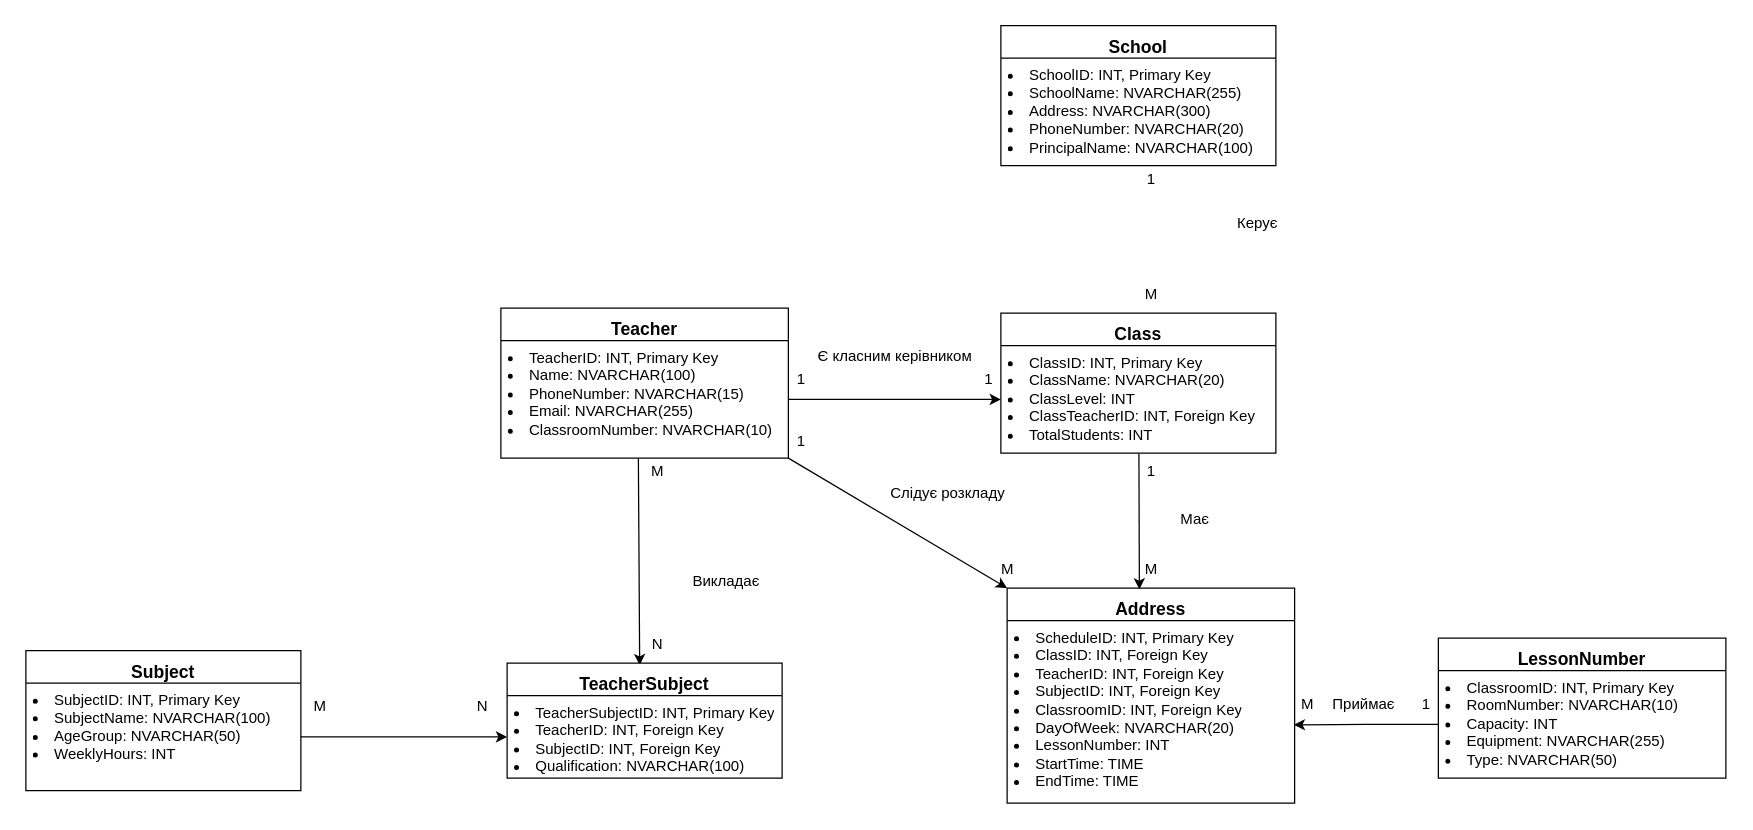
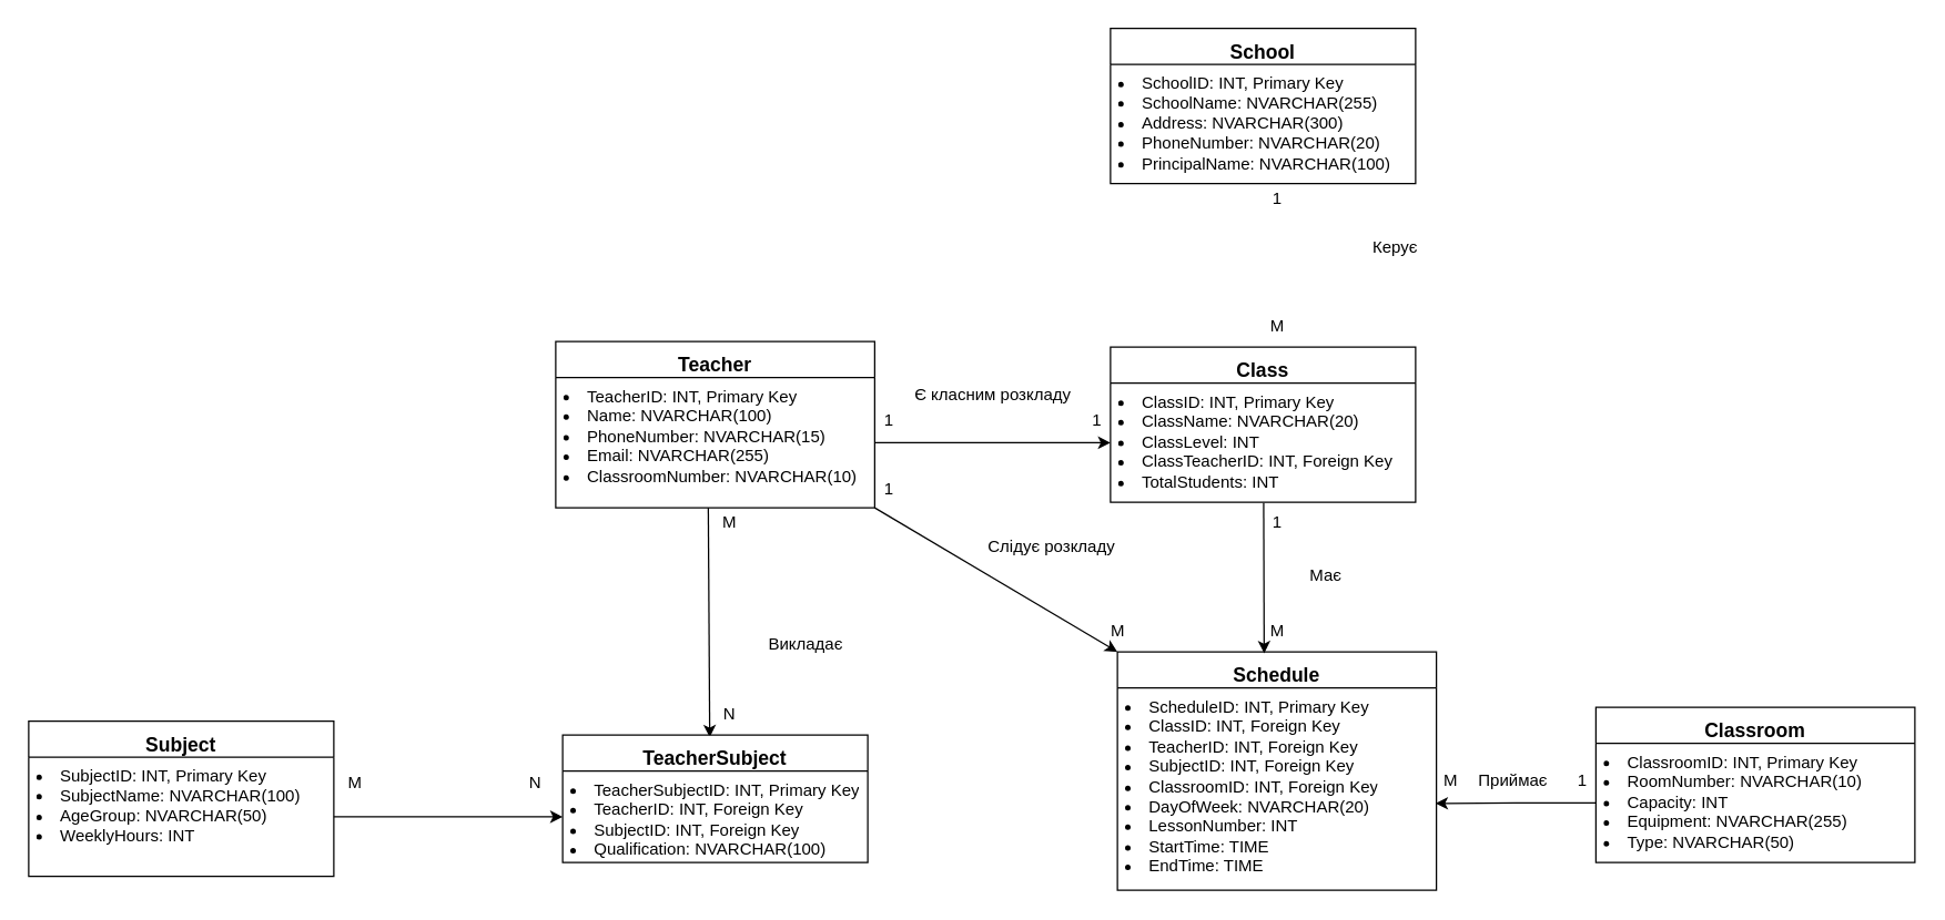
  <mxCell id="0" />
  <mxCell id="1" parent="0" />
  <mxCell id="2" value="&lt;h3 style=&quot;margin:0in;line-height:150%&quot;&gt;School&lt;/h3&gt;" style="swimlane;fontStyle=1;align=center;verticalAlign=top;childLayout=stackLayout;horizontal=1;startSize=26;horizontalStack=0;resizeParent=1;resizeParentMax=0;resizeLast=0;collapsible=1;marginBottom=0;whiteSpace=wrap;html=1;" vertex="1" parent="1"><mxGeometry x="800" y="20" width="220" height="112" as="geometry" /></mxCell>
  <mxCell id="3" value="&lt;li class=&quot;whitespace-normal break-words&quot;&gt;SchoolID: INT, Primary Key&lt;/li&gt;&lt;li class=&quot;whitespace-normal break-words&quot;&gt;SchoolName: NVARCHAR(255)&lt;/li&gt;&lt;li class=&quot;whitespace-normal break-words&quot;&gt;Address: NVARCHAR(300)&lt;/li&gt;&lt;li class=&quot;whitespace-normal break-words&quot;&gt;PhoneNumber: NVARCHAR(20)&lt;/li&gt;&lt;li class=&quot;whitespace-normal break-words&quot;&gt;PrincipalName: NVARCHAR(100)&lt;/li&gt;" style="text;strokeColor=none;fillColor=none;align=left;verticalAlign=top;spacingLeft=4;spacingRight=4;overflow=hidden;rotatable=0;points=[[0,0.5],[1,0.5]];portConstraint=eastwest;whiteSpace=wrap;html=1;" vertex="1" parent="2"><mxGeometry y="26" width="220" height="86" as="geometry" /></mxCell>
  <mxCell id="4" value="&lt;h3 style=&quot;margin:0in;line-height:150%&quot;&gt;Teacher&lt;/h3&gt;" style="swimlane;fontStyle=1;align=center;verticalAlign=top;childLayout=stackLayout;horizontal=1;startSize=26;horizontalStack=0;resizeParent=1;resizeParentMax=0;resizeLast=0;collapsible=1;marginBottom=0;whiteSpace=wrap;html=1;" vertex="1" parent="1"><mxGeometry x="400" y="246" width="230" height="120" as="geometry" /></mxCell>
  <mxCell id="5" value="&lt;li class=&quot;whitespace-normal break-words&quot;&gt;&lt;span style=&quot;background-color: initial;&quot;&gt;TeacherID: INT, Primary Key&lt;/span&gt;&lt;/li&gt;&lt;li class=&quot;whitespace-normal break-words&quot;&gt;Name: NVARCHAR(100)&lt;/li&gt;&lt;li class=&quot;whitespace-normal break-words&quot;&gt;PhoneNumber: NVARCHAR(15)&lt;/li&gt;&lt;li class=&quot;whitespace-normal break-words&quot;&gt;Email: NVARCHAR(255)&lt;/li&gt;&lt;li class=&quot;whitespace-normal break-words&quot;&gt;ClassroomNumber: NVARCHAR(10)&lt;/li&gt;" style="text;strokeColor=none;fillColor=none;align=left;verticalAlign=top;spacingLeft=4;spacingRight=4;overflow=hidden;rotatable=0;points=[[0,0.5],[1,0.5]];portConstraint=eastwest;whiteSpace=wrap;html=1;" vertex="1" parent="4"><mxGeometry y="26" width="230" height="94" as="geometry" /></mxCell>
  <mxCell id="6" value="" style="endArrow=classic;html=1;rounded=0;entryX=0.482;entryY=0.018;entryDx=0;entryDy=0;entryPerimeter=0;" edge="1" parent="4" target="15"><mxGeometry width="50" height="50" relative="1" as="geometry"><mxPoint x="110" y="120" as="sourcePoint" /><mxPoint x="160" y="70" as="targetPoint" /></mxGeometry></mxCell>
  <mxCell id="7" value="&lt;h3 style=&quot;margin:0in;line-height:150%&quot;&gt;Subject&lt;/h3&gt;" style="swimlane;fontStyle=1;align=center;verticalAlign=top;childLayout=stackLayout;horizontal=1;startSize=26;horizontalStack=0;resizeParent=1;resizeParentMax=0;resizeLast=0;collapsible=1;marginBottom=0;whiteSpace=wrap;html=1;" vertex="1" parent="1"><mxGeometry x="20" y="520" width="220" height="112" as="geometry" /></mxCell>
  <mxCell id="8" value="&lt;li class=&quot;whitespace-normal break-words&quot;&gt;&lt;span style=&quot;background-color: initial;&quot;&gt;SubjectID: INT, Primary Key&lt;/span&gt;&lt;/li&gt;&lt;li class=&quot;whitespace-normal break-words&quot;&gt;SubjectName: NVARCHAR(100)&lt;/li&gt;&lt;li class=&quot;whitespace-normal break-words&quot;&gt;AgeGroup: NVARCHAR(50)&lt;/li&gt;&lt;li class=&quot;whitespace-normal break-words&quot;&gt;WeeklyHours: INT&lt;/li&gt;" style="text;strokeColor=none;fillColor=none;align=left;verticalAlign=top;spacingLeft=4;spacingRight=4;overflow=hidden;rotatable=0;points=[[0,0.5],[1,0.5]];portConstraint=eastwest;whiteSpace=wrap;html=1;" vertex="1" parent="7"><mxGeometry y="26" width="220" height="86" as="geometry" /></mxCell>
- <mxCell id="9" value="&lt;h3 style=&quot;margin:0in;line-height:150%&quot;&gt;LessonNumber&lt;/h3&gt;" style="swimlane;fontStyle=1;align=center;verticalAlign=top;childLayout=stackLayout;horizontal=1;startSize=26;horizontalStack=0;resizeParent=1;resizeParentMax=0;resizeLast=0;collapsible=1;marginBottom=0;whiteSpace=wrap;html=1;" vertex="1" parent="1"><mxGeometry x="1150" y="510" width="230" height="112" as="geometry" /></mxCell>
+ <mxCell id="9" value="&lt;h3 style=&quot;margin:0in;line-height:150%&quot;&gt;Classroom&lt;/h3&gt;" style="swimlane;fontStyle=1;align=center;verticalAlign=top;childLayout=stackLayout;horizontal=1;startSize=26;horizontalStack=0;resizeParent=1;resizeParentMax=0;resizeLast=0;collapsible=1;marginBottom=0;whiteSpace=wrap;html=1;" vertex="1" parent="1"><mxGeometry x="1150" y="510" width="230" height="112" as="geometry" /></mxCell>
  <mxCell id="10" value="&lt;li class=&quot;whitespace-normal break-words&quot;&gt;&lt;span style=&quot;background-color: initial;&quot;&gt;ClassroomID: INT, Primary Key&lt;/span&gt;&lt;/li&gt;&lt;li class=&quot;whitespace-normal break-words&quot;&gt;RoomNumber: NVARCHAR(10)&lt;/li&gt;&lt;li class=&quot;whitespace-normal break-words&quot;&gt;Capacity: INT&lt;/li&gt;&lt;li class=&quot;whitespace-normal break-words&quot;&gt;Equipment: NVARCHAR(255)&lt;/li&gt;&lt;li class=&quot;whitespace-normal break-words&quot;&gt;Type: NVARCHAR(50)&lt;/li&gt;" style="text;strokeColor=none;fillColor=none;align=left;verticalAlign=top;spacingLeft=4;spacingRight=4;overflow=hidden;rotatable=0;points=[[0,0.5],[1,0.5]];portConstraint=eastwest;whiteSpace=wrap;html=1;" vertex="1" parent="9"><mxGeometry y="26" width="230" height="86" as="geometry" /></mxCell>
  <mxCell id="11" value="&lt;h3 style=&quot;margin:0in;line-height:150%&quot;&gt;Class&lt;/h3&gt;" style="swimlane;fontStyle=1;align=center;verticalAlign=top;childLayout=stackLayout;horizontal=1;startSize=26;horizontalStack=0;resizeParent=1;resizeParentMax=0;resizeLast=0;collapsible=1;marginBottom=0;whiteSpace=wrap;html=1;" vertex="1" parent="1"><mxGeometry x="800" y="250" width="220" height="112" as="geometry" /></mxCell>
  <mxCell id="12" value="&lt;li class=&quot;whitespace-normal break-words&quot;&gt;&lt;span style=&quot;background-color: initial;&quot;&gt;ClassID: INT, Primary Key&lt;/span&gt;&lt;/li&gt;&lt;li class=&quot;whitespace-normal break-words&quot;&gt;ClassName: NVARCHAR(20)&lt;/li&gt;&lt;li class=&quot;whitespace-normal break-words&quot;&gt;ClassLevel: INT&lt;/li&gt;&lt;li class=&quot;whitespace-normal break-words&quot;&gt;ClassTeacherID: INT, Foreign Key&lt;/li&gt;&lt;li class=&quot;whitespace-normal break-words&quot;&gt;TotalStudents: INT&lt;/li&gt;" style="text;strokeColor=none;fillColor=none;align=left;verticalAlign=top;spacingLeft=4;spacingRight=4;overflow=hidden;rotatable=0;points=[[0,0.5],[1,0.5]];portConstraint=eastwest;whiteSpace=wrap;html=1;" vertex="1" parent="11"><mxGeometry y="26" width="220" height="86" as="geometry" /></mxCell>
- <mxCell id="13" value="&lt;h3 style=&quot;margin:0in;line-height:150%&quot;&gt;Address&lt;/h3&gt;" style="swimlane;fontStyle=1;align=center;verticalAlign=top;childLayout=stackLayout;horizontal=1;startSize=26;horizontalStack=0;resizeParent=1;resizeParentMax=0;resizeLast=0;collapsible=1;marginBottom=0;whiteSpace=wrap;html=1;" vertex="1" parent="1"><mxGeometry x="805" y="470" width="230" height="172" as="geometry" /></mxCell>
+ <mxCell id="13" value="&lt;h3 style=&quot;margin:0in;line-height:150%&quot;&gt;Schedule&lt;/h3&gt;" style="swimlane;fontStyle=1;align=center;verticalAlign=top;childLayout=stackLayout;horizontal=1;startSize=26;horizontalStack=0;resizeParent=1;resizeParentMax=0;resizeLast=0;collapsible=1;marginBottom=0;whiteSpace=wrap;html=1;" vertex="1" parent="1"><mxGeometry x="805" y="470" width="230" height="172" as="geometry" /></mxCell>
  <mxCell id="14" value="&lt;li class=&quot;whitespace-normal break-words&quot;&gt;&lt;span style=&quot;background-color: initial;&quot;&gt;ScheduleID: INT, Primary Key&lt;/span&gt;&lt;/li&gt;&lt;li class=&quot;whitespace-normal break-words&quot;&gt;ClassID: INT, Foreign Key&lt;/li&gt;&lt;li class=&quot;whitespace-normal break-words&quot;&gt;TeacherID: INT, Foreign Key&lt;/li&gt;&lt;li class=&quot;whitespace-normal break-words&quot;&gt;SubjectID: INT, Foreign Key&lt;/li&gt;&lt;li class=&quot;whitespace-normal break-words&quot;&gt;ClassroomID: INT, Foreign Key&lt;/li&gt;&lt;li class=&quot;whitespace-normal break-words&quot;&gt;DayOfWeek: NVARCHAR(20)&lt;/li&gt;&lt;li class=&quot;whitespace-normal break-words&quot;&gt;LessonNumber: INT&lt;/li&gt;&lt;li class=&quot;whitespace-normal break-words&quot;&gt;StartTime: TIME&lt;/li&gt;&lt;li class=&quot;whitespace-normal break-words&quot;&gt;EndTime: TIME&lt;/li&gt;" style="text;strokeColor=none;fillColor=none;align=left;verticalAlign=top;spacingLeft=4;spacingRight=4;overflow=hidden;rotatable=0;points=[[0,0.5],[1,0.5]];portConstraint=eastwest;whiteSpace=wrap;html=1;" vertex="1" parent="13"><mxGeometry y="26" width="230" height="146" as="geometry" /></mxCell>
  <mxCell id="15" value="&lt;h3 style=&quot;margin:0in;line-height:150%&quot;&gt;TeacherSubject&lt;/h3&gt;" style="swimlane;fontStyle=1;align=center;verticalAlign=top;childLayout=stackLayout;horizontal=1;startSize=26;horizontalStack=0;resizeParent=1;resizeParentMax=0;resizeLast=0;collapsible=1;marginBottom=0;whiteSpace=wrap;html=1;" vertex="1" parent="1"><mxGeometry x="405" y="530" width="220" height="92" as="geometry" /></mxCell>
  <mxCell id="16" value="&lt;li class=&quot;whitespace-normal break-words&quot;&gt;&lt;span style=&quot;background-color: initial;&quot;&gt;TeacherSubjectID: INT, Primary Key&lt;/span&gt;&lt;/li&gt;&lt;li class=&quot;whitespace-normal break-words&quot;&gt;TeacherID: INT, Foreign Key&lt;/li&gt;&lt;li class=&quot;whitespace-normal break-words&quot;&gt;SubjectID: INT, Foreign Key&lt;/li&gt;&lt;li class=&quot;whitespace-normal break-words&quot;&gt;Qualification: NVARCHAR(100)&lt;/li&gt;" style="text;strokeColor=none;fillColor=none;align=left;verticalAlign=top;spacingLeft=4;spacingRight=4;overflow=hidden;rotatable=0;points=[[0,0.5],[1,0.5]];portConstraint=eastwest;whiteSpace=wrap;html=1;" vertex="1" parent="15"><mxGeometry y="26" width="220" height="66" as="geometry" /></mxCell>
  <mxCell id="17" value="Керує" style="text;html=1;align=center;verticalAlign=middle;resizable=0;points=[];autosize=1;strokeColor=none;fillColor=none;" vertex="1" parent="1"><mxGeometry x="975" y="163" width="60" height="30" as="geometry" /></mxCell>
  <mxCell id="18" value="1" style="text;html=1;align=center;verticalAlign=middle;resizable=0;points=[];autosize=1;strokeColor=none;fillColor=none;" vertex="1" parent="1"><mxGeometry x="905" y="128" width="30" height="30" as="geometry" /></mxCell>
  <mxCell id="19" value="М" style="text;html=1;align=center;verticalAlign=middle;resizable=0;points=[];autosize=1;strokeColor=none;fillColor=none;" vertex="1" parent="1"><mxGeometry x="905" y="220" width="30" height="30" as="geometry" /></mxCell>
  <mxCell id="20" style="edgeStyle=orthogonalEdgeStyle;rounded=0;orthogonalLoop=1;jettySize=auto;html=1;entryX=0;entryY=0.5;entryDx=0;entryDy=0;" edge="1" parent="1" source="5" target="12"><mxGeometry relative="1" as="geometry" /></mxCell>
- <mxCell id="21" value="Є класним керівником" style="text;html=1;align=center;verticalAlign=middle;resizable=0;points=[];autosize=1;strokeColor=none;fillColor=none;" vertex="1" parent="1"><mxGeometry x="640" y="270" width="150" height="30" as="geometry" /></mxCell>
+ <mxCell id="21" value="Є класним розкладу" style="text;html=1;align=center;verticalAlign=middle;resizable=0;points=[];autosize=1;strokeColor=none;fillColor=none;" vertex="1" parent="1"><mxGeometry x="640" y="270" width="150" height="30" as="geometry" /></mxCell>
  <mxCell id="22" value="1" style="text;html=1;align=center;verticalAlign=middle;resizable=0;points=[];autosize=1;strokeColor=none;fillColor=none;" vertex="1" parent="1"><mxGeometry x="625" y="288" width="30" height="30" as="geometry" /></mxCell>
  <mxCell id="23" value="1" style="text;html=1;align=center;verticalAlign=middle;resizable=0;points=[];autosize=1;strokeColor=none;fillColor=none;" vertex="1" parent="1"><mxGeometry x="775" y="288" width="30" height="30" as="geometry" /></mxCell>
  <mxCell id="24" value="М" style="text;html=1;align=center;verticalAlign=middle;resizable=0;points=[];autosize=1;strokeColor=none;fillColor=none;" vertex="1" parent="1"><mxGeometry x="510" y="362" width="30" height="30" as="geometry" /></mxCell>
  <mxCell id="25" value="N" style="text;html=1;align=center;verticalAlign=middle;resizable=0;points=[];autosize=1;strokeColor=none;fillColor=none;" vertex="1" parent="1"><mxGeometry x="510" y="500" width="30" height="30" as="geometry" /></mxCell>
  <mxCell id="26" value="Викладає" style="text;html=1;align=center;verticalAlign=middle;resizable=0;points=[];autosize=1;strokeColor=none;fillColor=none;" vertex="1" parent="1"><mxGeometry x="540" y="450" width="80" height="30" as="geometry" /></mxCell>
  <mxCell id="27" style="edgeStyle=orthogonalEdgeStyle;rounded=0;orthogonalLoop=1;jettySize=auto;html=1;entryX=0;entryY=0.5;entryDx=0;entryDy=0;" edge="1" parent="1" source="8" target="16"><mxGeometry relative="1" as="geometry" /></mxCell>
  <mxCell id="28" value="М" style="text;html=1;align=center;verticalAlign=middle;resizable=0;points=[];autosize=1;strokeColor=none;fillColor=none;" vertex="1" parent="1"><mxGeometry x="240" y="550" width="30" height="30" as="geometry" /></mxCell>
  <mxCell id="29" value="N" style="text;html=1;align=center;verticalAlign=middle;resizable=0;points=[];autosize=1;strokeColor=none;fillColor=none;" vertex="1" parent="1"><mxGeometry x="370" y="550" width="30" height="30" as="geometry" /></mxCell>
  <mxCell id="30" value="" style="endArrow=classic;html=1;rounded=0;entryX=0;entryY=0;entryDx=0;entryDy=0;" edge="1" parent="1" target="13"><mxGeometry width="50" height="50" relative="1" as="geometry"><mxPoint x="630" y="366" as="sourcePoint" /><mxPoint x="680" y="316" as="targetPoint" /></mxGeometry></mxCell>
  <mxCell id="31" value="Слідує розкладу" style="text;whiteSpace=wrap;html=1;" vertex="1" parent="1"><mxGeometry x="710" y="380" width="130" height="40" as="geometry" /></mxCell>
  <mxCell id="32" value="1" style="text;html=1;align=center;verticalAlign=middle;resizable=0;points=[];autosize=1;strokeColor=none;fillColor=none;" vertex="1" parent="1"><mxGeometry x="625" y="338" width="30" height="30" as="geometry" /></mxCell>
  <mxCell id="33" value="М" style="text;html=1;align=center;verticalAlign=middle;resizable=0;points=[];autosize=1;strokeColor=none;fillColor=none;" vertex="1" parent="1"><mxGeometry x="790" y="440" width="30" height="30" as="geometry" /></mxCell>
  <mxCell id="34" value="" style="endArrow=classic;html=1;rounded=0;exitX=0.502;exitY=1.005;exitDx=0;exitDy=0;exitPerimeter=0;entryX=0.46;entryY=0.006;entryDx=0;entryDy=0;entryPerimeter=0;" edge="1" parent="1" source="12" target="13"><mxGeometry width="50" height="50" relative="1" as="geometry"><mxPoint x="910" y="370" as="sourcePoint" /><mxPoint x="960" y="320" as="targetPoint" /></mxGeometry></mxCell>
  <mxCell id="35" value="1" style="text;html=1;align=center;verticalAlign=middle;resizable=0;points=[];autosize=1;strokeColor=none;fillColor=none;" vertex="1" parent="1"><mxGeometry x="905" y="362" width="30" height="30" as="geometry" /></mxCell>
  <mxCell id="36" value="Має" style="text;html=1;align=center;verticalAlign=middle;resizable=0;points=[];autosize=1;strokeColor=none;fillColor=none;" vertex="1" parent="1"><mxGeometry x="930" y="400" width="50" height="30" as="geometry" /></mxCell>
  <mxCell id="37" value="М" style="text;html=1;align=center;verticalAlign=middle;resizable=0;points=[];autosize=1;strokeColor=none;fillColor=none;" vertex="1" parent="1"><mxGeometry x="905" y="440" width="30" height="30" as="geometry" /></mxCell>
  <mxCell id="38" style="edgeStyle=orthogonalEdgeStyle;rounded=0;orthogonalLoop=1;jettySize=auto;html=1;entryX=0.997;entryY=0.571;entryDx=0;entryDy=0;entryPerimeter=0;" edge="1" parent="1" source="10" target="14"><mxGeometry relative="1" as="geometry" /></mxCell>
  <mxCell id="39" value="Приймає" style="text;html=1;align=center;verticalAlign=middle;resizable=0;points=[];autosize=1;strokeColor=none;fillColor=none;" vertex="1" parent="1"><mxGeometry x="1055" y="548" width="70" height="30" as="geometry" /></mxCell>
  <mxCell id="40" value="1" style="text;html=1;align=center;verticalAlign=middle;resizable=0;points=[];autosize=1;strokeColor=none;fillColor=none;" vertex="1" parent="1"><mxGeometry x="1125" y="548" width="30" height="30" as="geometry" /></mxCell>
  <mxCell id="41" value="М" style="text;html=1;align=center;verticalAlign=middle;resizable=0;points=[];autosize=1;strokeColor=none;fillColor=none;" vertex="1" parent="1"><mxGeometry x="1030" y="548" width="30" height="30" as="geometry" /></mxCell>
